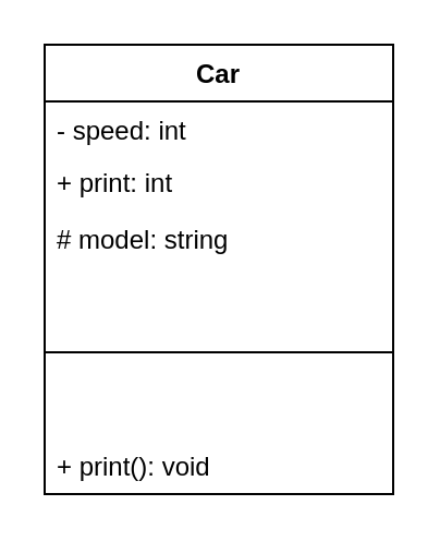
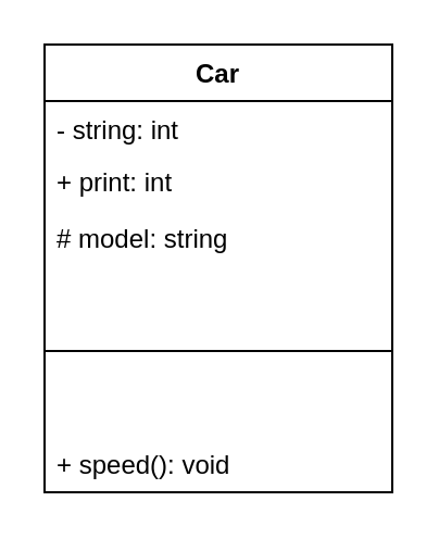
  <mxCell id="0" />
  <mxCell id="1" parent="0" />
  <mxCell id="2" value="Car" style="swimlane;fontStyle=1;align=center;verticalAlign=top;childLayout=stackLayout;horizontal=1;startSize=26;horizontalStack=0;resizeParent=1;resizeParentMax=0;resizeLast=0;collapsible=1;marginBottom=0;" vertex="1" parent="1"><mxGeometry x="20" y="20" width="160" height="206" as="geometry" /></mxCell>
- <mxCell id="3" value="- speed: int" style="text;strokeColor=none;fillColor=none;align=left;verticalAlign=top;spacingLeft=4;spacingRight=4;overflow=hidden;rotatable=0;points=[[0,0.5],[1,0.5]];portConstraint=eastwest;" vertex="1" parent="2"><mxGeometry y="26" width="160" height="24" as="geometry" /></mxCell>
+ <mxCell id="3" value="- string: int" style="text;strokeColor=none;fillColor=none;align=left;verticalAlign=top;spacingLeft=4;spacingRight=4;overflow=hidden;rotatable=0;points=[[0,0.5],[1,0.5]];portConstraint=eastwest;" vertex="1" parent="2"><mxGeometry y="26" width="160" height="24" as="geometry" /></mxCell>
  <mxCell id="4" value="+ print: int" style="text;strokeColor=none;fillColor=none;align=left;verticalAlign=top;spacingLeft=4;spacingRight=4;overflow=hidden;rotatable=0;points=[[0,0.5],[1,0.5]];portConstraint=eastwest;" vertex="1" parent="2"><mxGeometry y="50" width="160" height="26" as="geometry" /></mxCell>
  <mxCell id="5" value="# model: string" style="text;strokeColor=none;fillColor=none;align=left;verticalAlign=top;spacingLeft=4;spacingRight=4;overflow=hidden;rotatable=0;points=[[0,0.5],[1,0.5]];portConstraint=eastwest;" vertex="1" parent="2"><mxGeometry y="76" width="160" height="26" as="geometry" /></mxCell>
  <mxCell id="6" value="" style="line;strokeWidth=1;fillColor=none;align=left;verticalAlign=middle;spacingTop=-1;spacingLeft=3;spacingRight=3;rotatable=0;labelPosition=right;points=[];portConstraint=eastwest;" vertex="1" parent="2"><mxGeometry y="102" width="160" height="78" as="geometry" /></mxCell>
- <mxCell id="7" value="+ print(): void" style="text;strokeColor=none;fillColor=none;align=left;verticalAlign=top;spacingLeft=4;spacingRight=4;overflow=hidden;rotatable=0;points=[[0,0.5],[1,0.5]];portConstraint=eastwest;" vertex="1" parent="2"><mxGeometry y="180" width="160" height="26" as="geometry" /></mxCell>
+ <mxCell id="7" value="+ speed(): void" style="text;strokeColor=none;fillColor=none;align=left;verticalAlign=top;spacingLeft=4;spacingRight=4;overflow=hidden;rotatable=0;points=[[0,0.5],[1,0.5]];portConstraint=eastwest;" vertex="1" parent="2"><mxGeometry y="180" width="160" height="26" as="geometry" /></mxCell>
